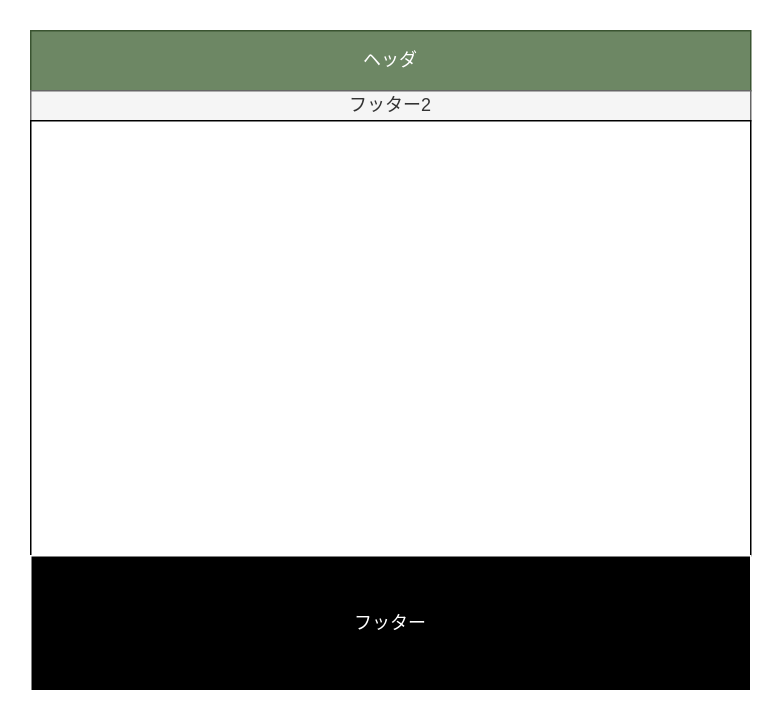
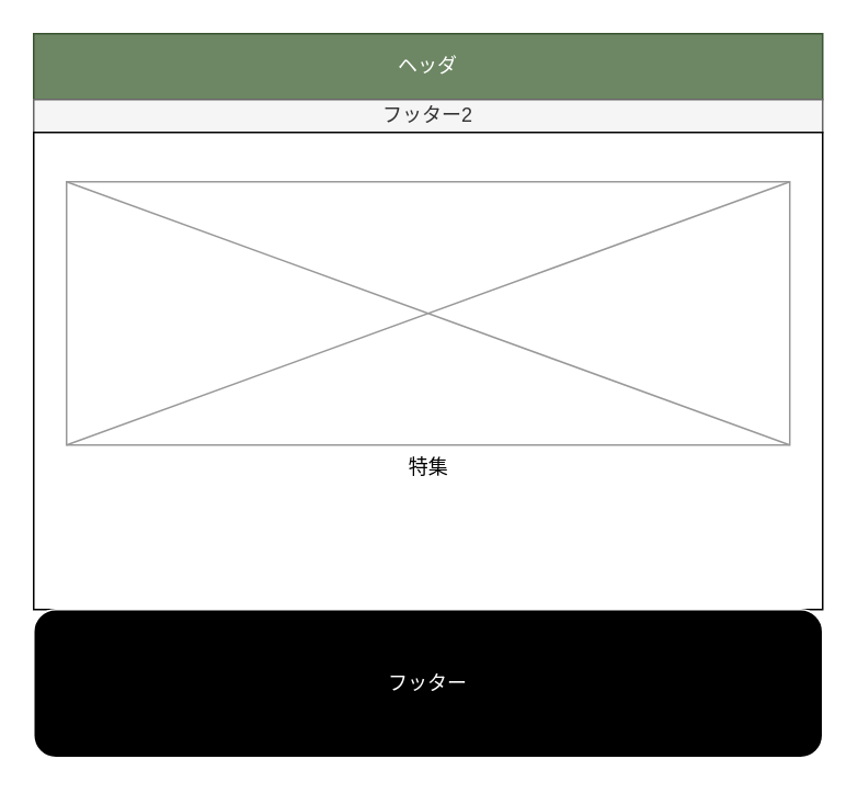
  <mxCell id="0" />
  <mxCell id="1" parent="0" />
  <mxCell id="2" value="ヘッダ" style="whiteSpace=wrap;html=1;fillColor=#6d8764;strokeColor=#3A5431;fontColor=#ffffff;" vertex="1" parent="1"><mxGeometry x="20" y="20" width="480" height="40" as="geometry" /></mxCell>
  <mxCell id="3" value="フッター2" style="whiteSpace=wrap;html=1;fillColor=#f5f5f5;fontColor=#333333;strokeColor=#666666;" vertex="1" parent="1"><mxGeometry x="20" y="60" width="480" height="20" as="geometry" /></mxCell>
  <mxCell id="4" value="" style="whiteSpace=wrap;html=1;" vertex="1" parent="1"><mxGeometry x="20" y="80" width="480" height="290" as="geometry" /></mxCell>
- <mxCell id="6" value="フッター" style="whiteSpace=wrap;html=1;fillColor=#000;strokeColor=#FFFFFF;fontColor=#FFFFFF;" vertex="1" parent="1"><mxGeometry x="20" y="370" width="480" height="90" as="geometry" /></mxCell>
+ <mxCell id="5" value="特集" style="verticalLabelPosition=bottom;shadow=0;dashed=0;align=center;html=1;verticalAlign=top;strokeWidth=1;shape=mxgraph.mockup.graphics.simpleIcon;strokeColor=#999999;" vertex="1" parent="1"><mxGeometry x="40" y="110" width="440" height="160" as="geometry" /></mxCell>
+ <mxCell id="6" value="フッター" style="whiteSpace=wrap;html=1;fillColor=#000;strokeColor=#FFFFFF;fontColor=#FFFFFF;rounded=1;" vertex="1" parent="1"><mxGeometry x="20" y="370" width="480" height="90" as="geometry" /></mxCell>
